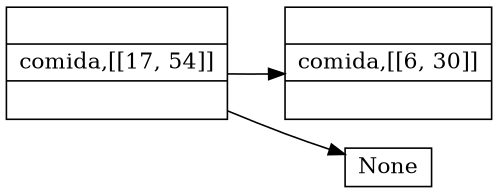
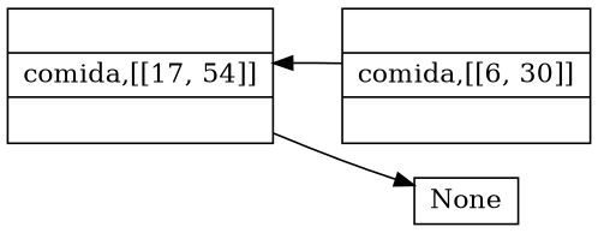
  digraph {
    rankdir=LR
    node [shape=record]
    n1 [height=.1 label="<f0> |<f1> comida,[[17, 54]]|<f2>"]
    n2 [height=.1 label="<f0> |<f1> comida,[[6, 30]]|<f2>"]
    None [height=.1]
-   n1 -> n2
+   n2 -> n1
    n1 -> None
  }
